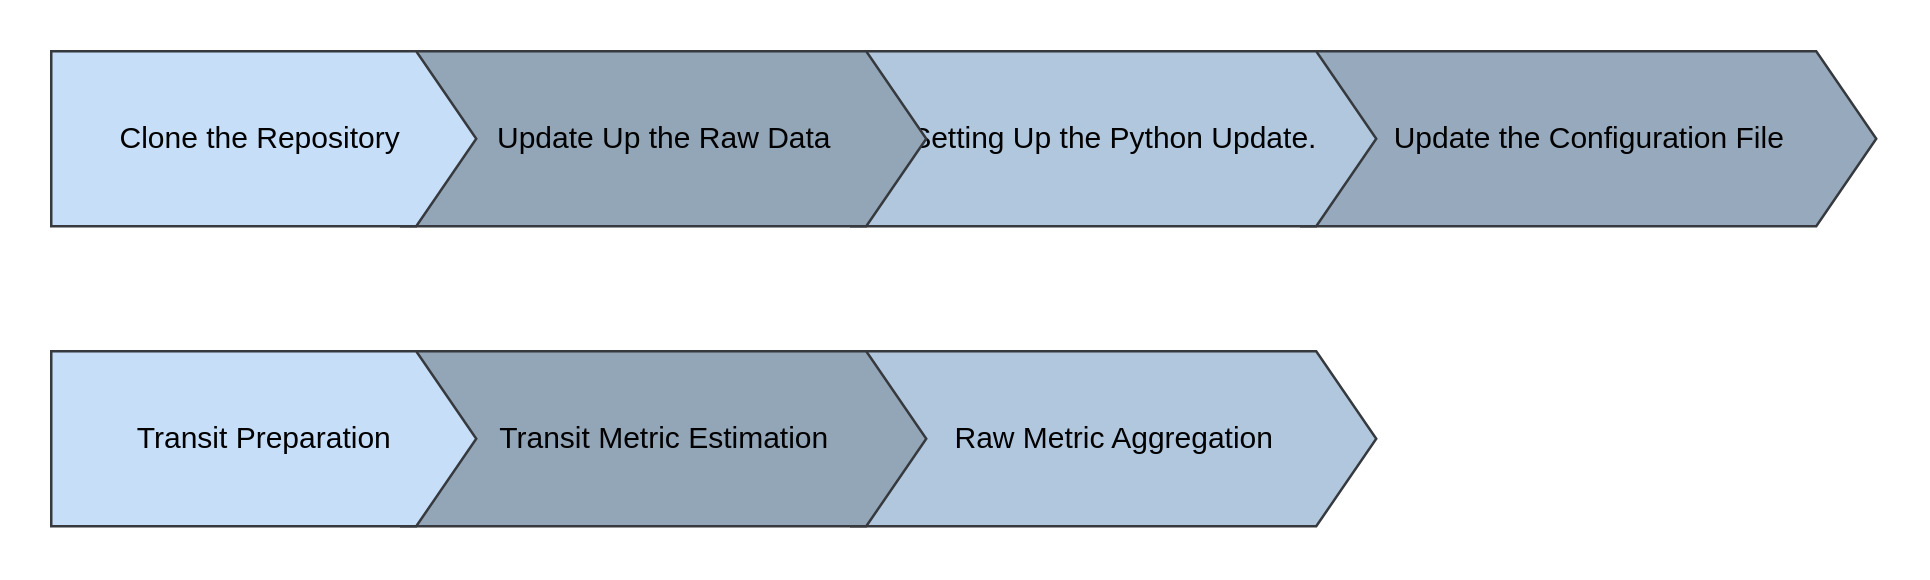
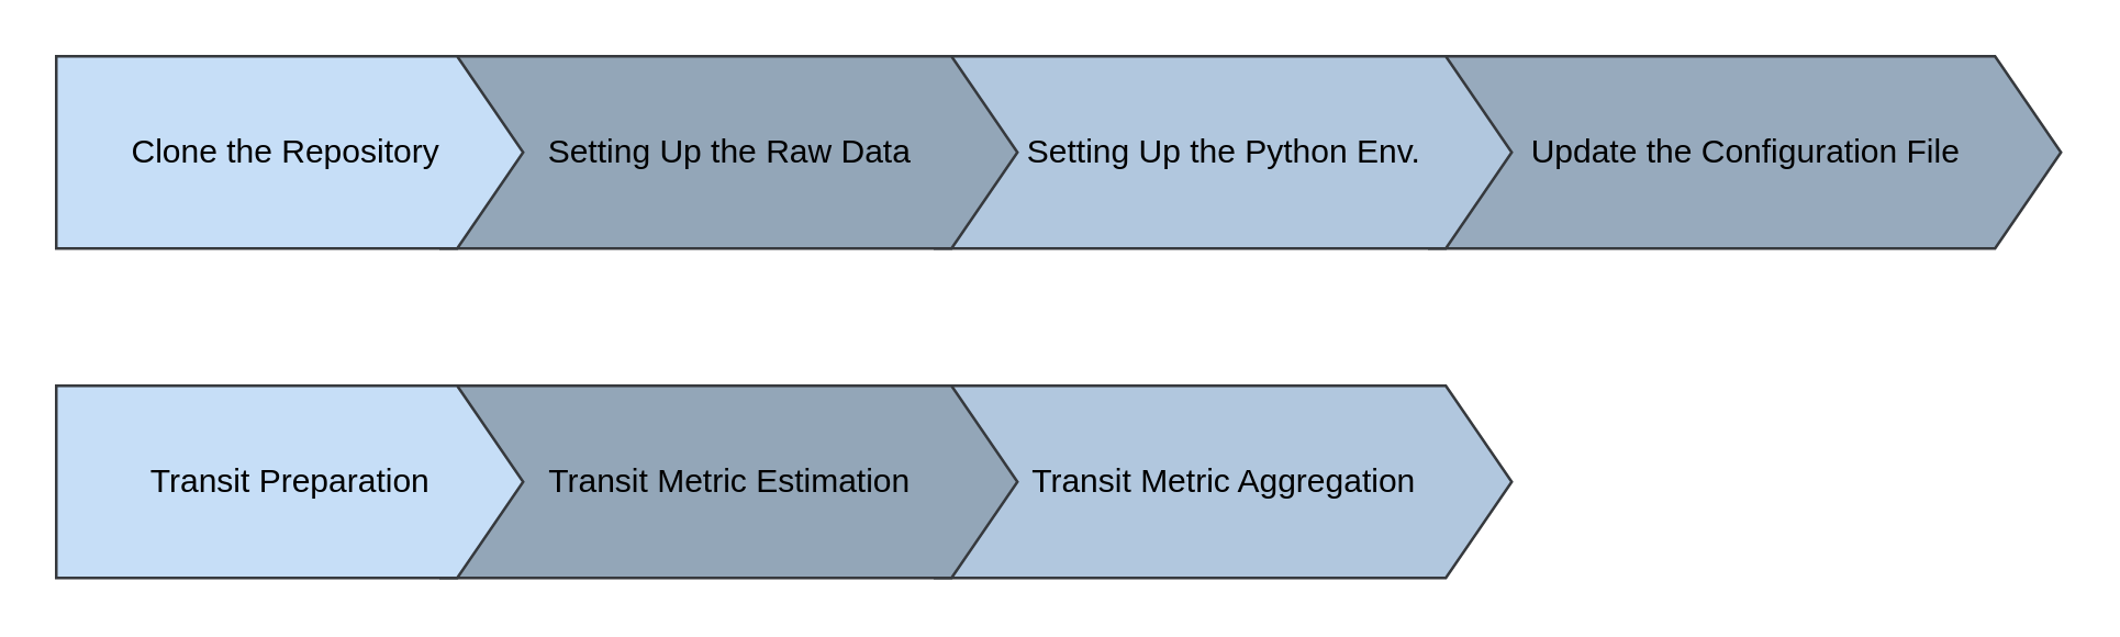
  <mxCell id="0" />
  <mxCell id="1" parent="0" />
- <mxCell id="2" value="Raw Metric Aggregation" style="html=1;shadow=0;dashed=0;align=center;verticalAlign=middle;shape=mxgraph.arrows2.arrow;dy=0;dx=24;notch=0;fillColor=#B1C7DE;strokeColor=#36393d;" vertex="1" parent="1"><mxGeometry x="340" y="140" width="210" height="70" as="geometry" /></mxCell>
+ <mxCell id="2" value="Transit Metric Aggregation" style="html=1;shadow=0;dashed=0;align=center;verticalAlign=middle;shape=mxgraph.arrows2.arrow;dy=0;dx=24;notch=0;fillColor=#B1C7DE;strokeColor=#36393d;" vertex="1" parent="1"><mxGeometry x="340" y="140" width="210" height="70" as="geometry" /></mxCell>
  <mxCell id="3" value="Transit Metric Estimation" style="html=1;shadow=0;dashed=0;align=center;verticalAlign=middle;shape=mxgraph.arrows2.arrow;dy=0;dx=24;notch=0;fillColor=#93A6B8;strokeColor=#36393d;" vertex="1" parent="1"><mxGeometry x="160" y="140" width="210" height="70" as="geometry" /></mxCell>
  <mxCell id="4" value="Update the Configuration File" style="html=1;shadow=0;dashed=0;align=center;verticalAlign=middle;shape=mxgraph.arrows2.arrow;dy=0;dx=24;notch=0;fillColor=#97AABD;strokeColor=#36393d;" vertex="1" parent="1"><mxGeometry x="520" y="20" width="230" height="70" as="geometry" /></mxCell>
- <mxCell id="5" value="Setting Up the Python Update." style="html=1;shadow=0;dashed=0;align=center;verticalAlign=middle;shape=mxgraph.arrows2.arrow;dy=0;dx=24;notch=0;fillColor=#B1C7DE;strokeColor=#36393d;" vertex="1" parent="1"><mxGeometry x="340" y="20" width="210" height="70" as="geometry" /></mxCell>
- <mxCell id="6" value="Update Up the Raw Data" style="html=1;shadow=0;dashed=0;align=center;verticalAlign=middle;shape=mxgraph.arrows2.arrow;dy=0;dx=24;notch=0;fillColor=#93A6B8;strokeColor=#36393d;" vertex="1" parent="1"><mxGeometry x="160" y="20" width="210" height="70" as="geometry" /></mxCell>
+ <mxCell id="5" value="Setting Up the Python Env." style="html=1;shadow=0;dashed=0;align=center;verticalAlign=middle;shape=mxgraph.arrows2.arrow;dy=0;dx=24;notch=0;fillColor=#B1C7DE;strokeColor=#36393d;" vertex="1" parent="1"><mxGeometry x="340" y="20" width="210" height="70" as="geometry" /></mxCell>
+ <mxCell id="6" value="Setting Up the Raw Data" style="html=1;shadow=0;dashed=0;align=center;verticalAlign=middle;shape=mxgraph.arrows2.arrow;dy=0;dx=24;notch=0;fillColor=#93A6B8;strokeColor=#36393d;" vertex="1" parent="1"><mxGeometry x="160" y="20" width="210" height="70" as="geometry" /></mxCell>
  <mxCell id="7" value="Clone the Repository&amp;nbsp;" style="html=1;shadow=0;dashed=0;align=center;verticalAlign=middle;shape=mxgraph.arrows2.arrow;dy=0;dx=24;notch=0;fillColor=#C6DEF7;strokeColor=#36393d;" vertex="1" parent="1"><mxGeometry x="20" y="20" width="170" height="70" as="geometry" /></mxCell>
  <mxCell id="8" value="Transit Preparation" style="html=1;shadow=0;dashed=0;align=center;verticalAlign=middle;shape=mxgraph.arrows2.arrow;dy=0;dx=24;notch=0;fillColor=#C6DEF7;strokeColor=#36393d;" vertex="1" parent="1"><mxGeometry x="20" y="140" width="170" height="70" as="geometry" /></mxCell>
